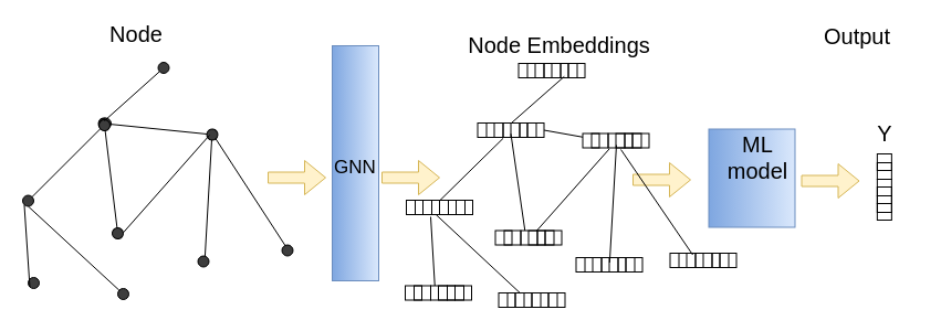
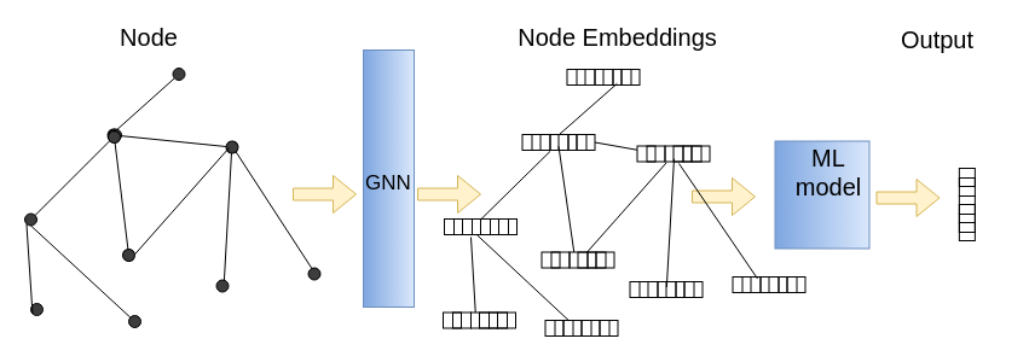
  <mxCell id="0" />
  <mxCell id="1" parent="0" />
  <mxCell id="2" value="" style="endArrow=none;html=1;exitX=0.5;exitY=0;exitDx=0;exitDy=0;" parent="1" source="18" edge="1"><mxGeometry width="50" height="50" relative="1" as="geometry"><mxPoint x="460" y="113.5" as="sourcePoint" /><mxPoint x="509.789" y="68.851" as="targetPoint" /></mxGeometry></mxCell>
  <mxCell id="3" value="" style="group;rotation=51;" parent="1" vertex="1" connectable="0"><mxGeometry x="468.5" y="81" width="118" height="197" as="geometry" /></mxCell>
  <mxCell id="4" value="" style="endArrow=none;html=1;exitX=1;exitY=0.5;exitDx=0;exitDy=0;entryX=0;entryY=0.25;entryDx=0;entryDy=0;" parent="3" source="20" target="44" edge="1"><mxGeometry width="50" height="50" relative="1" as="geometry"><mxPoint x="-9" y="35" as="sourcePoint" /><mxPoint x="89" y="45" as="targetPoint" /></mxGeometry></mxCell>
  <mxCell id="5" value="" style="group" parent="3" vertex="1" connectable="0"><mxGeometry x="-82.5" y="30" width="194.5" height="167" as="geometry" /></mxCell>
  <mxCell id="6" value="" style="group;rotation=166;" parent="5" vertex="1" connectable="0"><mxGeometry x="40" y="15.5" width="149" height="119.5" as="geometry" /></mxCell>
  <mxCell id="7" value="" style="endArrow=none;html=1;entryX=1;entryY=1;entryDx=0;entryDy=0;exitX=1;exitY=1;exitDx=0;exitDy=0;" parent="6" edge="1"><mxGeometry width="50" height="50" relative="1" as="geometry"><mxPoint x="130.977" y="4.473" as="sourcePoint" /><mxPoint x="124.849" y="111.012" as="targetPoint" /></mxGeometry></mxCell>
  <mxCell id="8" value="" style="group" parent="6" vertex="1" connectable="0"><mxGeometry x="21.5" y="82" width="60" height="13" as="geometry" /></mxCell>
  <mxCell id="9" value="" style="rounded=0;whiteSpace=wrap;html=1;fillColor=none;" parent="8" vertex="1"><mxGeometry width="15" height="13" as="geometry" /></mxCell>
  <mxCell id="10" value="" style="rounded=0;whiteSpace=wrap;html=1;fillColor=none;" parent="8" vertex="1"><mxGeometry x="8" width="15" height="13" as="geometry" /></mxCell>
  <mxCell id="11" value="" style="rounded=0;whiteSpace=wrap;html=1;fillColor=none;" parent="8" vertex="1"><mxGeometry x="23" width="15" height="13" as="geometry" /></mxCell>
  <mxCell id="12" value="" style="rounded=0;whiteSpace=wrap;html=1;fillColor=none;" parent="8" vertex="1"><mxGeometry x="30" width="15" height="13" as="geometry" /></mxCell>
  <mxCell id="13" value="" style="rounded=0;whiteSpace=wrap;html=1;fillColor=none;" parent="8" vertex="1"><mxGeometry x="45" width="15" height="13" as="geometry" /></mxCell>
  <mxCell id="14" value="" style="rounded=0;whiteSpace=wrap;html=1;fillColor=none;" parent="8" vertex="1"><mxGeometry x="38" width="15" height="13" as="geometry" /></mxCell>
  <mxCell id="15" value="" style="group" parent="5" vertex="1" connectable="0"><mxGeometry x="45.5" width="60" height="13" as="geometry" /></mxCell>
  <mxCell id="16" value="" style="rounded=0;whiteSpace=wrap;html=1;fillColor=none;" parent="15" vertex="1"><mxGeometry width="15" height="13" as="geometry" /></mxCell>
  <mxCell id="17" value="" style="rounded=0;whiteSpace=wrap;html=1;fillColor=none;" parent="15" vertex="1"><mxGeometry x="8" width="15" height="13" as="geometry" /></mxCell>
  <mxCell id="18" value="" style="rounded=0;whiteSpace=wrap;html=1;fillColor=none;" parent="15" vertex="1"><mxGeometry x="23" width="15" height="13" as="geometry" /></mxCell>
  <mxCell id="19" value="" style="rounded=0;whiteSpace=wrap;html=1;fillColor=none;" parent="15" vertex="1"><mxGeometry x="30" width="15" height="13" as="geometry" /></mxCell>
  <mxCell id="20" value="" style="rounded=0;whiteSpace=wrap;html=1;fillColor=none;" parent="15" vertex="1"><mxGeometry x="45" width="15" height="13" as="geometry" /></mxCell>
  <mxCell id="21" value="" style="rounded=0;whiteSpace=wrap;html=1;fillColor=none;" parent="15" vertex="1"><mxGeometry x="38" width="15" height="13" as="geometry" /></mxCell>
  <mxCell id="22" value="" style="group" parent="5" vertex="1" connectable="0"><mxGeometry x="-20" y="147.5" width="60" height="13" as="geometry" /></mxCell>
  <mxCell id="23" value="" style="rounded=0;whiteSpace=wrap;html=1;fillColor=none;" parent="22" vertex="1"><mxGeometry width="15" height="13" as="geometry" /></mxCell>
  <mxCell id="24" value="" style="rounded=0;whiteSpace=wrap;html=1;fillColor=none;" parent="22" vertex="1"><mxGeometry x="8" width="15" height="13" as="geometry" /></mxCell>
  <mxCell id="25" value="" style="rounded=0;whiteSpace=wrap;html=1;fillColor=none;" parent="22" vertex="1"><mxGeometry x="23" width="15" height="13" as="geometry" /></mxCell>
  <mxCell id="26" value="" style="rounded=0;whiteSpace=wrap;html=1;fillColor=none;" parent="22" vertex="1"><mxGeometry x="30" width="15" height="13" as="geometry" /></mxCell>
  <mxCell id="27" value="" style="rounded=0;whiteSpace=wrap;html=1;fillColor=none;" parent="22" vertex="1"><mxGeometry x="45" width="15" height="13" as="geometry" /></mxCell>
  <mxCell id="28" value="" style="rounded=0;whiteSpace=wrap;html=1;fillColor=none;" parent="22" vertex="1"><mxGeometry x="38" width="15" height="13" as="geometry" /></mxCell>
  <mxCell id="29" value="" style="group" parent="5" vertex="1" connectable="0"><mxGeometry x="64.5" y="154" width="60" height="13" as="geometry" /></mxCell>
  <mxCell id="30" value="" style="rounded=0;whiteSpace=wrap;html=1;fillColor=none;" parent="29" vertex="1"><mxGeometry width="15" height="13" as="geometry" /></mxCell>
  <mxCell id="31" value="" style="rounded=0;whiteSpace=wrap;html=1;fillColor=none;" parent="29" vertex="1"><mxGeometry x="8" width="15" height="13" as="geometry" /></mxCell>
  <mxCell id="32" value="" style="rounded=0;whiteSpace=wrap;html=1;fillColor=none;" parent="29" vertex="1"><mxGeometry x="30" width="15" height="13" as="geometry" /></mxCell>
  <mxCell id="33" value="" style="rounded=0;whiteSpace=wrap;html=1;fillColor=none;" parent="29" vertex="1"><mxGeometry x="45" width="15" height="13" as="geometry" /></mxCell>
  <mxCell id="34" value="" style="rounded=0;whiteSpace=wrap;html=1;fillColor=none;" parent="29" vertex="1"><mxGeometry x="38" width="15" height="13" as="geometry" /></mxCell>
  <mxCell id="35" value="" style="group" parent="5" vertex="1" connectable="0"><mxGeometry x="134.5" y="122" width="60" height="13" as="geometry" /></mxCell>
  <mxCell id="36" value="" style="rounded=0;whiteSpace=wrap;html=1;fillColor=none;" parent="35" vertex="1"><mxGeometry width="15" height="13" as="geometry" /></mxCell>
  <mxCell id="37" value="" style="rounded=0;whiteSpace=wrap;html=1;fillColor=none;" parent="35" vertex="1"><mxGeometry x="8" width="15" height="13" as="geometry" /></mxCell>
  <mxCell id="38" value="" style="rounded=0;whiteSpace=wrap;html=1;fillColor=none;" parent="35" vertex="1"><mxGeometry x="23" width="15" height="13" as="geometry" /></mxCell>
  <mxCell id="39" value="" style="rounded=0;whiteSpace=wrap;html=1;fillColor=none;" parent="35" vertex="1"><mxGeometry x="30" width="15" height="13" as="geometry" /></mxCell>
  <mxCell id="40" value="" style="rounded=0;whiteSpace=wrap;html=1;fillColor=none;" parent="35" vertex="1"><mxGeometry x="45" width="15" height="13" as="geometry" /></mxCell>
  <mxCell id="41" value="" style="rounded=0;whiteSpace=wrap;html=1;fillColor=none;" parent="35" vertex="1"><mxGeometry x="38" width="15" height="13" as="geometry" /></mxCell>
  <mxCell id="42" value="" style="endArrow=none;html=1;exitX=0;exitY=0.75;exitDx=0;exitDy=0;entryX=0.25;entryY=0;entryDx=0;entryDy=0;" parent="5" source="19" target="11" edge="1"><mxGeometry width="50" height="50" relative="1" as="geometry"><mxPoint x="74" y="6.5" as="sourcePoint" /><mxPoint x="86" y="104.5" as="targetPoint" /></mxGeometry></mxCell>
  <mxCell id="43" value="" style="group" parent="3" vertex="1" connectable="0"><mxGeometry x="58" y="39.5" width="60" height="13" as="geometry" /></mxCell>
  <mxCell id="44" value="" style="rounded=0;whiteSpace=wrap;html=1;fillColor=none;" parent="43" vertex="1"><mxGeometry width="15" height="13" as="geometry" /></mxCell>
  <mxCell id="45" value="" style="rounded=0;whiteSpace=wrap;html=1;fillColor=none;" parent="43" vertex="1"><mxGeometry x="8" width="15" height="13" as="geometry" /></mxCell>
  <mxCell id="46" value="" style="rounded=0;whiteSpace=wrap;html=1;fillColor=none;" parent="43" vertex="1"><mxGeometry x="23" width="15" height="13" as="geometry" /></mxCell>
  <mxCell id="47" value="" style="rounded=0;whiteSpace=wrap;html=1;fillColor=none;" parent="43" vertex="1"><mxGeometry x="30" width="15" height="13" as="geometry" /></mxCell>
  <mxCell id="48" value="" style="rounded=0;whiteSpace=wrap;html=1;fillColor=none;" parent="43" vertex="1"><mxGeometry x="45" width="15" height="13" as="geometry" /></mxCell>
  <mxCell id="49" value="" style="rounded=0;whiteSpace=wrap;html=1;fillColor=none;" parent="43" vertex="1"><mxGeometry x="38" width="15" height="13" as="geometry" /></mxCell>
  <mxCell id="50" value="" style="endArrow=none;html=1;exitX=0.5;exitY=0;exitDx=0;exitDy=0;entryX=0.073;entryY=1.069;entryDx=0;entryDy=0;entryPerimeter=0;" parent="3" source="12" target="46" edge="1"><mxGeometry width="50" height="50" relative="1" as="geometry"><mxPoint x="8.463" y="133.891" as="sourcePoint" /><mxPoint x="86.5" y="45.5" as="targetPoint" /></mxGeometry></mxCell>
  <mxCell id="51" value="" style="shape=flexArrow;endArrow=classic;html=1;fillColor=#fff2cc;strokeColor=#d6b656;" parent="3" edge="1"><mxGeometry width="50" height="50" relative="1" as="geometry"><mxPoint x="103" y="81.5" as="sourcePoint" /><mxPoint x="156" y="81.5" as="targetPoint" /></mxGeometry></mxCell>
  <mxCell id="52" value="" style="rounded=0;whiteSpace=wrap;html=1;rotation=90;gradientColor=#7ea6e0;fillColor=#dae8fc;strokeColor=#6c8ebf;" parent="1" vertex="1"><mxGeometry x="635" y="122" width="89" height="78" as="geometry" /></mxCell>
  <mxCell id="53" value="" style="rounded=0;whiteSpace=wrap;html=1;rotation=90;gradientColor=#7ea6e0;fillColor=#dae8fc;strokeColor=#6c8ebf;" parent="1" vertex="1"><mxGeometry x="214.5" y="126.5" width="213" height="42" as="geometry" /></mxCell>
  <mxCell id="54" value="" style="group;rotation=51;" parent="1" vertex="1" connectable="0"><mxGeometry x="102.5" y="76.5" width="106.5" height="194.5" as="geometry" /></mxCell>
  <mxCell id="55" value="" style="endArrow=none;html=1;" parent="54" edge="1"><mxGeometry width="50" height="50" relative="1" as="geometry"><mxPoint x="-9" y="35" as="sourcePoint" /><mxPoint x="89" y="45" as="targetPoint" /></mxGeometry></mxCell>
  <mxCell id="56" value="" style="ellipse;whiteSpace=wrap;html=1;aspect=fixed;fillColor=#3D3D3D;rotation=51;" parent="54" vertex="1"><mxGeometry x="-14" y="30" width="10" height="10" as="geometry" /></mxCell>
  <mxCell id="57" value="" style="ellipse;whiteSpace=wrap;html=1;aspect=fixed;fillColor=#3D3D3D;rotation=51;" parent="54" vertex="1"><mxGeometry x="84" y="40" width="10" height="10" as="geometry" /></mxCell>
  <mxCell id="58" value="" style="group" parent="54" vertex="1" connectable="0"><mxGeometry x="-82.5" y="30" width="189" height="164.5" as="geometry" /></mxCell>
  <mxCell id="59" value="" style="endArrow=none;html=1;" parent="58" edge="1"><mxGeometry width="50" height="50" relative="1" as="geometry"><mxPoint x="5" y="75" as="sourcePoint" /><mxPoint x="75" y="5" as="targetPoint" /></mxGeometry></mxCell>
  <mxCell id="60" value="" style="ellipse;whiteSpace=wrap;html=1;aspect=fixed;fillColor=#3D3D3D;" parent="58" vertex="1"><mxGeometry y="70" width="10" height="10" as="geometry" /></mxCell>
  <mxCell id="61" value="" style="ellipse;whiteSpace=wrap;html=1;aspect=fixed;fillColor=#3D3D3D;" parent="58" vertex="1"><mxGeometry x="70" width="10" height="10" as="geometry" /></mxCell>
  <mxCell id="62" value="" style="group;rotation=166;" parent="58" vertex="1" connectable="0"><mxGeometry x="40" y="15.5" width="149" height="119.5" as="geometry" /></mxCell>
  <mxCell id="63" value="" style="endArrow=none;html=1;" parent="62" edge="1"><mxGeometry width="50" height="50" relative="1" as="geometry"><mxPoint x="34" y="-9" as="sourcePoint" /><mxPoint x="46" y="89" as="targetPoint" /></mxGeometry></mxCell>
  <mxCell id="64" value="" style="ellipse;whiteSpace=wrap;html=1;aspect=fixed;fillColor=#3D3D3D;rotation=128;" parent="62" vertex="1"><mxGeometry x="29" y="-14" width="10" height="10" as="geometry" /></mxCell>
  <mxCell id="65" value="" style="ellipse;whiteSpace=wrap;html=1;aspect=fixed;fillColor=#3D3D3D;rotation=128;" parent="62" vertex="1"><mxGeometry x="41" y="84" width="10" height="10" as="geometry" /></mxCell>
  <mxCell id="66" value="" style="endArrow=none;html=1;entryX=1;entryY=1;entryDx=0;entryDy=0;exitX=1;exitY=1;exitDx=0;exitDy=0;" parent="62" source="57" edge="1"><mxGeometry width="50" height="50" relative="1" as="geometry"><mxPoint x="132" y="24.5" as="sourcePoint" /><mxPoint x="124.849" y="111.012" as="targetPoint" /></mxGeometry></mxCell>
  <mxCell id="67" value="" style="endArrow=none;html=1;exitX=0;exitY=0;exitDx=0;exitDy=0;" parent="62" source="65" edge="1"><mxGeometry width="50" height="50" relative="1" as="geometry"><mxPoint x="79" y="50" as="sourcePoint" /><mxPoint x="129" as="targetPoint" /></mxGeometry></mxCell>
  <mxCell id="68" value="" style="ellipse;whiteSpace=wrap;html=1;aspect=fixed;fillColor=#3D3D3D;" parent="62" vertex="1"><mxGeometry x="118.5" y="109.5" width="10" height="10" as="geometry" /></mxCell>
  <mxCell id="69" value="" style="endArrow=none;html=1;exitX=0.5;exitY=1;exitDx=0;exitDy=0;" parent="58" source="70" edge="1"><mxGeometry width="50" height="50" relative="1" as="geometry"><mxPoint x="8" y="172.5" as="sourcePoint" /><mxPoint x="91" y="160.5" as="targetPoint" /></mxGeometry></mxCell>
  <mxCell id="70" value="" style="ellipse;whiteSpace=wrap;html=1;aspect=fixed;fillColor=#3D3D3D;" parent="58" vertex="1"><mxGeometry x="86" y="154.5" width="10" height="10" as="geometry" /></mxCell>
  <mxCell id="71" value="" style="endArrow=none;html=1;exitX=0.5;exitY=1;exitDx=0;exitDy=0;" parent="58" source="60" target="70" edge="1"><mxGeometry width="50" height="50" relative="1" as="geometry"><mxPoint x="156" y="267.5" as="sourcePoint" /><mxPoint x="242" y="348" as="targetPoint" /></mxGeometry></mxCell>
  <mxCell id="72" value="" style="ellipse;whiteSpace=wrap;html=1;aspect=fixed;fillColor=#3D3D3D;" parent="58" vertex="1"><mxGeometry x="5" y="144.5" width="10" height="10" as="geometry" /></mxCell>
  <mxCell id="73" value="" style="endArrow=none;html=1;exitX=0;exitY=1;exitDx=0;exitDy=0;entryX=0;entryY=1;entryDx=0;entryDy=0;" parent="58" source="72" target="60" edge="1"><mxGeometry width="50" height="50" relative="1" as="geometry"><mxPoint x="-26" y="124.5" as="sourcePoint" /><mxPoint x="24" y="74.5" as="targetPoint" /></mxGeometry></mxCell>
  <mxCell id="74" value="" style="endArrow=none;html=1;exitX=1;exitY=0.5;exitDx=0;exitDy=0;" parent="1" source="57" edge="1"><mxGeometry width="50" height="50" relative="1" as="geometry"><mxPoint x="248" y="198" as="sourcePoint" /><mxPoint x="260" y="226" as="targetPoint" /></mxGeometry></mxCell>
  <mxCell id="75" value="" style="endArrow=none;html=1;" parent="1" source="77" edge="1"><mxGeometry width="50" height="50" relative="1" as="geometry"><mxPoint x="94" y="109" as="sourcePoint" /><mxPoint x="144" y="59" as="targetPoint" /></mxGeometry></mxCell>
  <mxCell id="76" value="" style="ellipse;whiteSpace=wrap;html=1;aspect=fixed;fillColor=#3D3D3D;" parent="1" vertex="1"><mxGeometry x="254.5" y="221.5" width="10" height="10" as="geometry" /></mxCell>
  <mxCell id="77" value="" style="ellipse;whiteSpace=wrap;html=1;aspect=fixed;fillColor=#3D3D3D;" parent="1" vertex="1"><mxGeometry x="142.5" y="56" width="10" height="10" as="geometry" /></mxCell>
  <mxCell id="78" value="" style="endArrow=none;html=1;" parent="1" target="77" edge="1"><mxGeometry width="50" height="50" relative="1" as="geometry"><mxPoint x="94" y="109" as="sourcePoint" /><mxPoint x="144" y="59" as="targetPoint" /></mxGeometry></mxCell>
  <mxCell id="79" value="" style="shape=flexArrow;endArrow=classic;html=1;fillColor=#fff2cc;strokeColor=#d6b656;" parent="1" edge="1"><mxGeometry width="50" height="50" relative="1" as="geometry"><mxPoint x="241.5" y="160.5" as="sourcePoint" /><mxPoint x="294.5" y="160.5" as="targetPoint" /></mxGeometry></mxCell>
  <mxCell id="80" value="" style="group;rotation=90;" parent="1" vertex="1" connectable="0"><mxGeometry x="768.857" y="162" width="60" height="13" as="geometry" /></mxCell>
  <mxCell id="81" value="" style="group;rotation=90;" parent="80" vertex="1" connectable="0"><mxGeometry width="60" height="13" as="geometry" /></mxCell>
  <mxCell id="82" value="" style="rounded=0;whiteSpace=wrap;html=1;fillColor=none;rotation=90;" parent="81" vertex="1"><mxGeometry x="23" y="-22" width="15" height="13" as="geometry" /></mxCell>
  <mxCell id="83" value="" style="rounded=0;whiteSpace=wrap;html=1;fillColor=none;rotation=90;" parent="81" vertex="1"><mxGeometry x="23" y="-14" width="15" height="13" as="geometry" /></mxCell>
  <mxCell id="84" value="" style="rounded=0;whiteSpace=wrap;html=1;fillColor=none;rotation=90;" parent="81" vertex="1"><mxGeometry x="23" y="1" width="15" height="13" as="geometry" /></mxCell>
  <mxCell id="85" value="" style="rounded=0;whiteSpace=wrap;html=1;fillColor=none;rotation=90;" parent="81" vertex="1"><mxGeometry x="23" y="8" width="15" height="13" as="geometry" /></mxCell>
  <mxCell id="86" value="" style="rounded=0;whiteSpace=wrap;html=1;fillColor=none;rotation=90;" parent="81" vertex="1"><mxGeometry x="23" y="23" width="15" height="13" as="geometry" /></mxCell>
  <mxCell id="87" value="" style="rounded=0;whiteSpace=wrap;html=1;fillColor=none;rotation=90;" parent="81" vertex="1"><mxGeometry x="23" y="16" width="15" height="13" as="geometry" /></mxCell>
  <mxCell id="88" value="&lt;font style=&quot;font-size: 20px&quot;&gt;Node&lt;/font&gt;" style="text;html=1;strokeColor=none;fillColor=none;align=center;verticalAlign=middle;whiteSpace=wrap;rounded=0;" parent="1" vertex="1"><mxGeometry x="102.5" y="20" width="40" height="20" as="geometry" /></mxCell>
  <mxCell id="89" value="&lt;font style=&quot;font-size: 17px&quot;&gt;GNN&lt;/font&gt;" style="text;html=1;strokeColor=none;fillColor=none;align=center;verticalAlign=middle;whiteSpace=wrap;rounded=0;" parent="1" vertex="1"><mxGeometry x="301" y="142" width="40" height="20" as="geometry" /></mxCell>
- <mxCell id="90" value="&lt;font style=&quot;font-size: 20px&quot;&gt;Node Embeddings&lt;/font&gt;" style="text;html=1;strokeColor=none;fillColor=none;align=center;verticalAlign=middle;whiteSpace=wrap;rounded=0;" parent="1" vertex="1"><mxGeometry x="401" y="30" width="209" height="20" as="geometry" /></mxCell>
+ <mxCell id="90" value="&lt;font style=&quot;font-size: 20px&quot;&gt;Node Embeddings&lt;/font&gt;" style="text;html=1;strokeColor=none;fillColor=none;align=center;verticalAlign=middle;whiteSpace=wrap;rounded=0;" parent="1" vertex="1"><mxGeometry x="406" y="20" width="209" height="20" as="geometry" /></mxCell>
  <mxCell id="91" value="&lt;font style=&quot;font-size: 20px&quot;&gt;ML&lt;br&gt;&lt;font style=&quot;font-size: 20px&quot;&gt;model&lt;/font&gt;&lt;/font&gt;" style="text;html=1;strokeColor=none;fillColor=none;align=center;verticalAlign=middle;whiteSpace=wrap;rounded=0;" parent="1" vertex="1"><mxGeometry x="664.5" y="132" width="40" height="20" as="geometry" /></mxCell>
  <mxCell id="92" value="" style="shape=flexArrow;endArrow=classic;html=1;fillColor=#fff2cc;strokeColor=#d6b656;" parent="1" edge="1"><mxGeometry width="50" height="50" relative="1" as="geometry"><mxPoint x="724" y="163.5" as="sourcePoint" /><mxPoint x="777" y="163.5" as="targetPoint" /></mxGeometry></mxCell>
  <mxCell id="93" value="&lt;font style=&quot;font-size: 20px&quot;&gt;Output&lt;/font&gt;" style="text;html=1;strokeColor=none;fillColor=none;align=center;verticalAlign=middle;whiteSpace=wrap;rounded=0;" parent="1" vertex="1"><mxGeometry x="754.5" y="22" width="40" height="20" as="geometry" /></mxCell>
- <mxCell id="94" value="&lt;font style=&quot;font-size: 20px&quot;&gt;Y&lt;/font&gt;" style="text;html=1;strokeColor=none;fillColor=none;align=center;verticalAlign=middle;whiteSpace=wrap;rounded=0;" parent="1" vertex="1"><mxGeometry x="779.5" y="110" width="40" height="20" as="geometry" /></mxCell>
  <mxCell id="95" value="" style="endArrow=none;html=1;" parent="1" edge="1"><mxGeometry width="50" height="50" relative="1" as="geometry"><mxPoint x="561" y="135" as="sourcePoint" /><mxPoint x="626" y="230.5" as="targetPoint" /></mxGeometry></mxCell>
  <mxCell id="96" value="" style="endArrow=none;html=1;" parent="1" edge="1"><mxGeometry width="50" height="50" relative="1" as="geometry"><mxPoint x="509.028" y="63.264" as="sourcePoint" /><mxPoint x="510" y="63.5" as="targetPoint" /></mxGeometry></mxCell>
  <mxCell id="97" value="" style="group" parent="1" vertex="1" connectable="0"><mxGeometry x="367" y="181" width="60" height="13" as="geometry" /></mxCell>
  <mxCell id="98" value="" style="rounded=0;whiteSpace=wrap;html=1;fillColor=none;" parent="97" vertex="1"><mxGeometry width="15" height="13" as="geometry" /></mxCell>
  <mxCell id="99" value="" style="rounded=0;whiteSpace=wrap;html=1;fillColor=none;" parent="97" vertex="1"><mxGeometry x="8" width="15" height="13" as="geometry" /></mxCell>
  <mxCell id="100" value="" style="rounded=0;whiteSpace=wrap;html=1;fillColor=none;" parent="97" vertex="1"><mxGeometry x="23" width="15" height="13" as="geometry" /></mxCell>
  <mxCell id="101" value="" style="rounded=0;whiteSpace=wrap;html=1;fillColor=none;" parent="97" vertex="1"><mxGeometry x="30" width="15" height="13" as="geometry" /></mxCell>
  <mxCell id="102" value="" style="rounded=0;whiteSpace=wrap;html=1;fillColor=none;" parent="97" vertex="1"><mxGeometry x="45" width="15" height="13" as="geometry" /></mxCell>
  <mxCell id="103" value="" style="rounded=0;whiteSpace=wrap;html=1;fillColor=none;" parent="97" vertex="1"><mxGeometry x="38" width="15" height="13" as="geometry" /></mxCell>
  <mxCell id="104" value="" style="group" parent="1" vertex="1" connectable="0"><mxGeometry x="468.5" y="57" width="60" height="13" as="geometry" /></mxCell>
  <mxCell id="105" value="" style="rounded=0;whiteSpace=wrap;html=1;fillColor=none;" parent="104" vertex="1"><mxGeometry width="15" height="13" as="geometry" /></mxCell>
  <mxCell id="106" value="" style="rounded=0;whiteSpace=wrap;html=1;fillColor=none;" parent="104" vertex="1"><mxGeometry x="8" width="15" height="13" as="geometry" /></mxCell>
  <mxCell id="107" value="" style="rounded=0;whiteSpace=wrap;html=1;fillColor=none;" parent="104" vertex="1"><mxGeometry x="23" width="15" height="13" as="geometry" /></mxCell>
  <mxCell id="108" value="" style="rounded=0;whiteSpace=wrap;html=1;fillColor=none;" parent="104" vertex="1"><mxGeometry x="30" width="15" height="13" as="geometry" /></mxCell>
  <mxCell id="109" value="" style="rounded=0;whiteSpace=wrap;html=1;fillColor=none;" parent="104" vertex="1"><mxGeometry x="45" width="15" height="13" as="geometry" /></mxCell>
  <mxCell id="110" value="" style="rounded=0;whiteSpace=wrap;html=1;fillColor=none;" parent="104" vertex="1"><mxGeometry x="38" width="15" height="13" as="geometry" /></mxCell>
  <mxCell id="111" value="" style="group" parent="1" vertex="1" connectable="0"><mxGeometry x="605.5" y="229" width="60" height="13" as="geometry" /></mxCell>
  <mxCell id="112" value="" style="rounded=0;whiteSpace=wrap;html=1;fillColor=none;" parent="111" vertex="1"><mxGeometry width="15" height="13" as="geometry" /></mxCell>
  <mxCell id="113" value="" style="rounded=0;whiteSpace=wrap;html=1;fillColor=none;" parent="111" vertex="1"><mxGeometry x="8" width="15" height="13" as="geometry" /></mxCell>
  <mxCell id="114" value="" style="rounded=0;whiteSpace=wrap;html=1;fillColor=none;" parent="111" vertex="1"><mxGeometry x="23" width="15" height="13" as="geometry" /></mxCell>
  <mxCell id="115" value="" style="rounded=0;whiteSpace=wrap;html=1;fillColor=none;" parent="111" vertex="1"><mxGeometry x="30" width="15" height="13" as="geometry" /></mxCell>
  <mxCell id="116" value="" style="rounded=0;whiteSpace=wrap;html=1;fillColor=none;" parent="111" vertex="1"><mxGeometry x="45" width="15" height="13" as="geometry" /></mxCell>
  <mxCell id="117" value="" style="rounded=0;whiteSpace=wrap;html=1;fillColor=none;" parent="111" vertex="1"><mxGeometry x="38" width="15" height="13" as="geometry" /></mxCell>
  <mxCell id="118" value="" style="endArrow=none;html=1;exitX=0.25;exitY=0;exitDx=0;exitDy=0;" parent="1" source="25" edge="1"><mxGeometry width="50" height="50" relative="1" as="geometry"><mxPoint x="392.464" y="264.036" as="sourcePoint" /><mxPoint x="389" y="196" as="targetPoint" /></mxGeometry></mxCell>
  <mxCell id="119" value="" style="endArrow=none;html=1;exitX=0.5;exitY=0;exitDx=0;exitDy=0;entryX=0.007;entryY=1.062;entryDx=0;entryDy=0;entryPerimeter=0;" parent="1" source="100" target="18" edge="1"><mxGeometry width="50" height="50" relative="1" as="geometry"><mxPoint x="391" y="186" as="sourcePoint" /><mxPoint x="461" y="116" as="targetPoint" /></mxGeometry></mxCell>
  <mxCell id="120" value="" style="endArrow=none;html=1;exitX=0.25;exitY=1;exitDx=0;exitDy=0;entryX=0.75;entryY=0;entryDx=0;entryDy=0;" parent="1" source="100" target="31" edge="1"><mxGeometry width="50" height="50" relative="1" as="geometry"><mxPoint x="391" y="191" as="sourcePoint" /><mxPoint x="473.333" y="267.101" as="targetPoint" /></mxGeometry></mxCell>
  <mxCell id="121" value="" style="rounded=0;whiteSpace=wrap;html=1;fillColor=none;" parent="1" vertex="1"><mxGeometry x="465.5" y="265" width="15" height="13" as="geometry" /></mxCell>
  <mxCell id="122" value="" style="shape=flexArrow;endArrow=classic;html=1;fillColor=#fff2cc;strokeColor=#d6b656;" parent="1" edge="1"><mxGeometry width="50" height="50" relative="1" as="geometry"><mxPoint x="344.5" y="160.5" as="sourcePoint" /><mxPoint x="397.5" y="160.5" as="targetPoint" /></mxGeometry></mxCell>
